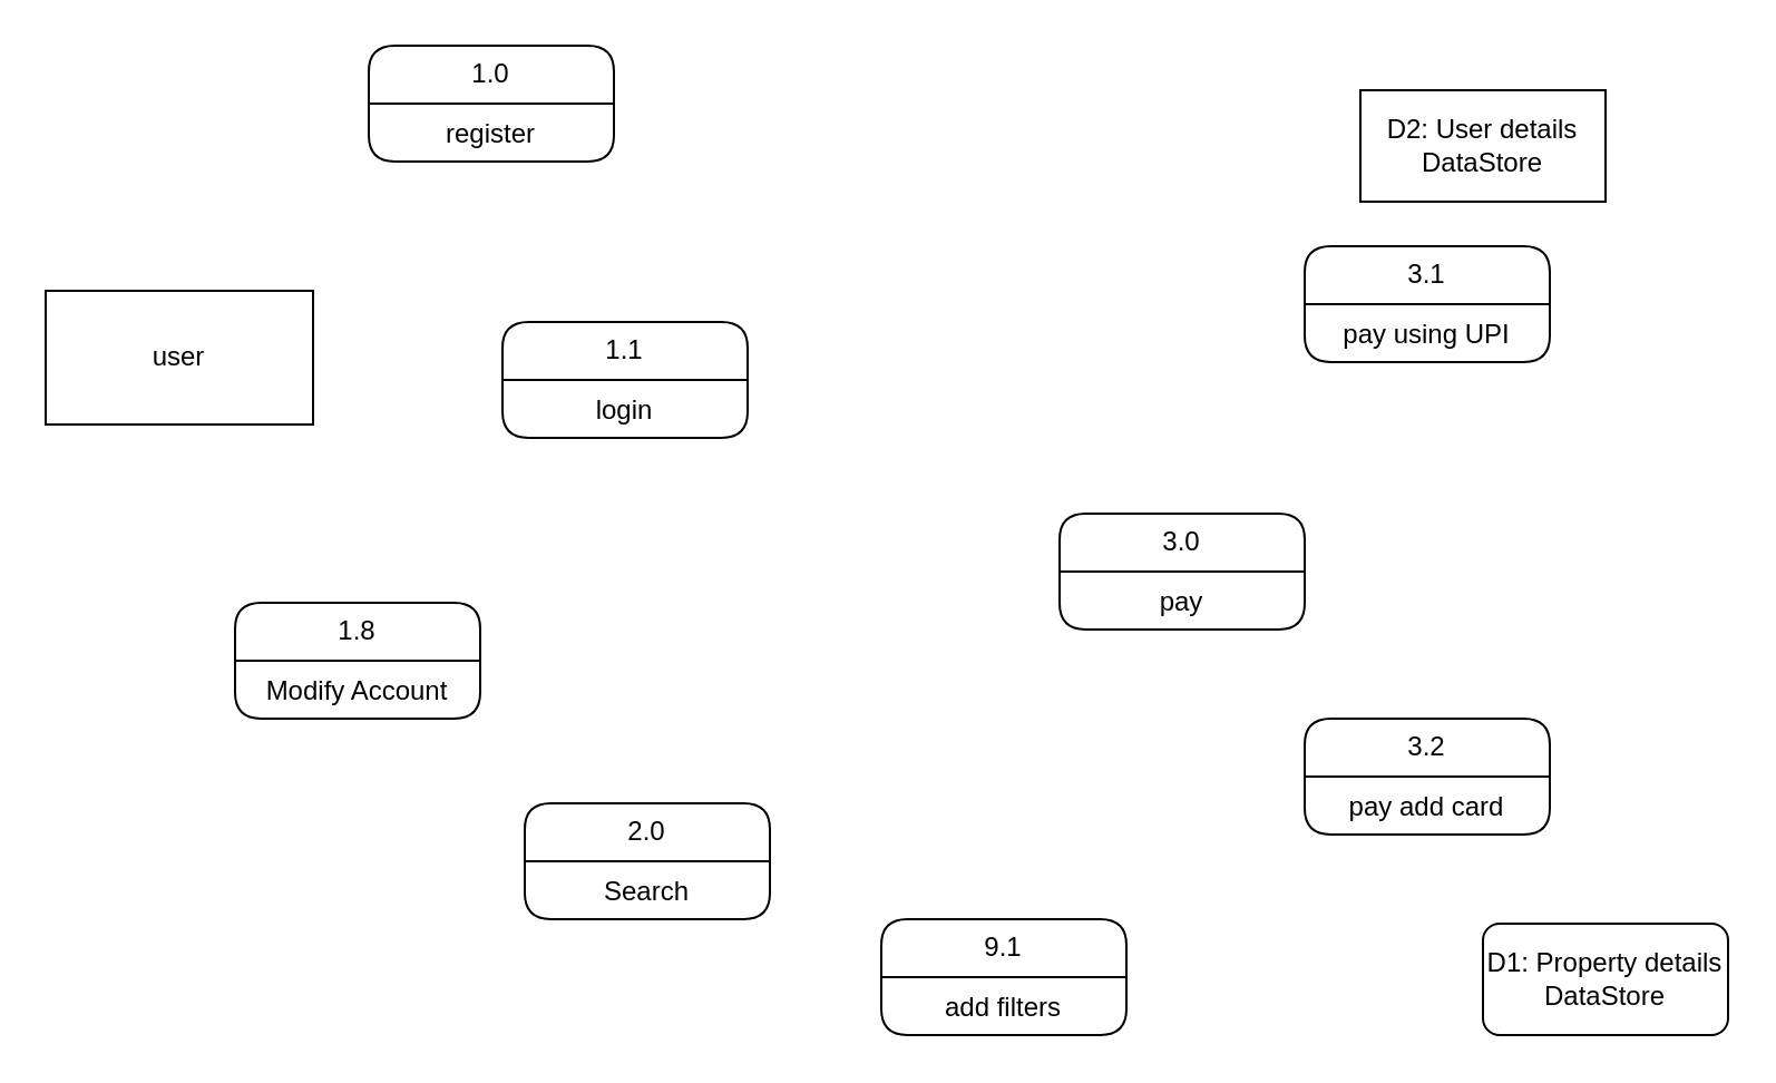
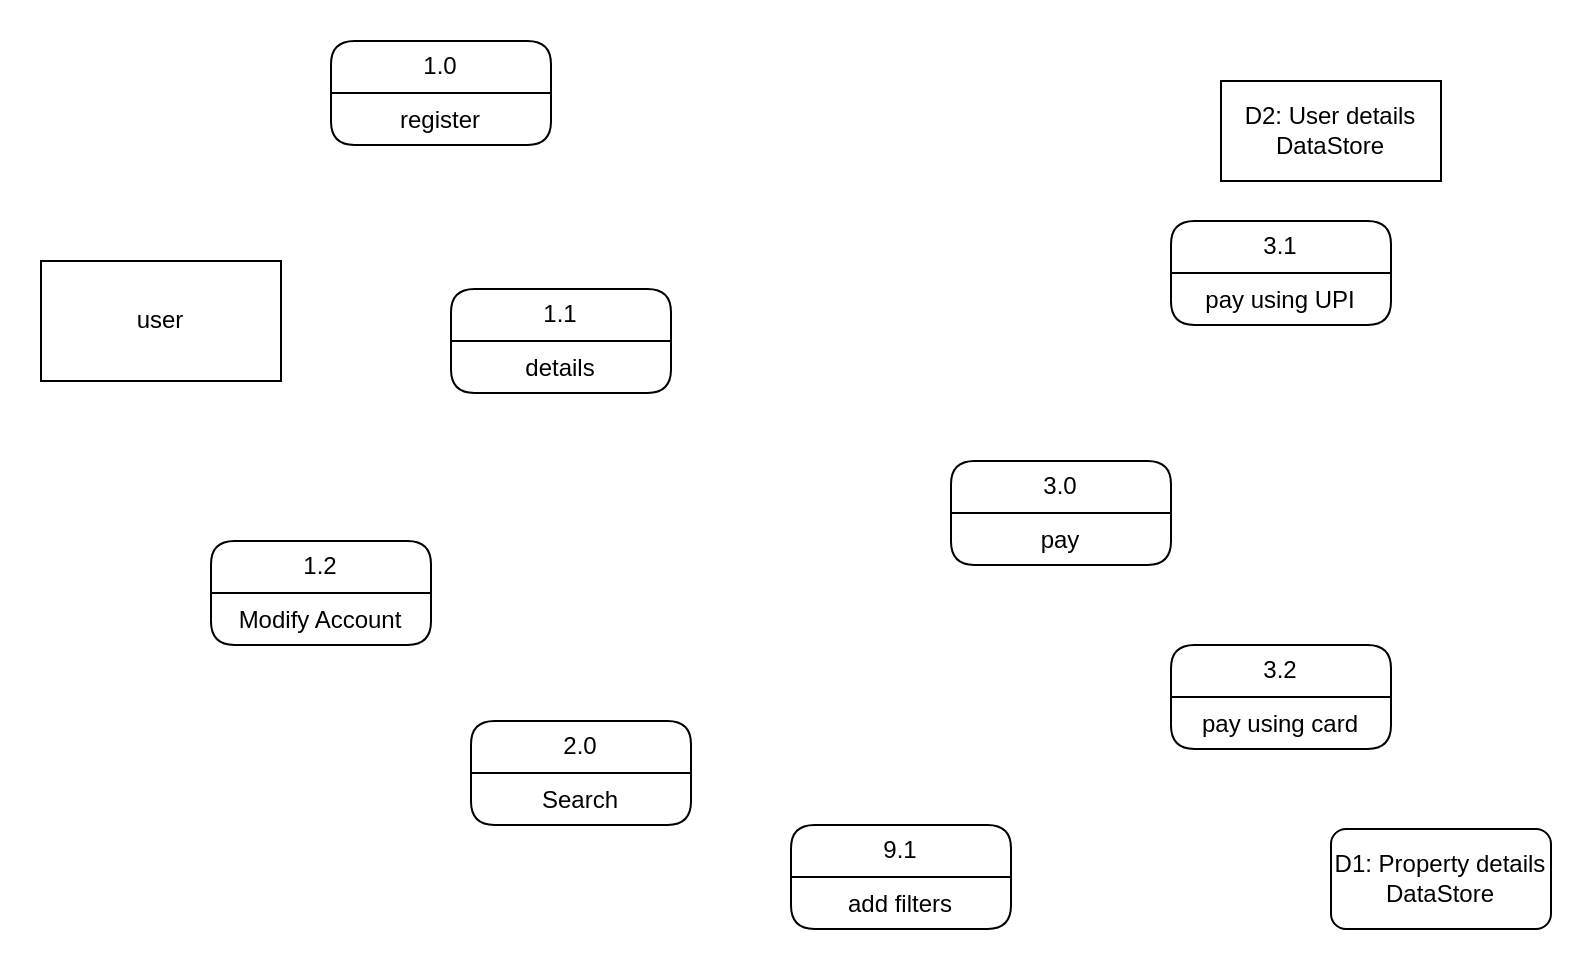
  <mxCell id="0" />
  <mxCell id="1" parent="0" />
  <mxCell id="2" value="user" style="rounded=0;whiteSpace=wrap;html=1;" vertex="1" parent="1"><mxGeometry x="20" y="130" width="120" height="60" as="geometry" /></mxCell>
  <mxCell id="3" value="1.0" style="swimlane;fontStyle=0;childLayout=stackLayout;horizontal=1;startSize=26;fillColor=none;horizontalStack=0;resizeParent=1;resizeParentMax=0;resizeLast=0;collapsible=1;marginBottom=0;whiteSpace=wrap;html=1;rounded=1;" vertex="1" parent="1"><mxGeometry x="165" y="20" width="110" height="52" as="geometry" /></mxCell>
  <mxCell id="4" value="register" style="text;strokeColor=none;fillColor=none;align=center;verticalAlign=top;spacingLeft=4;spacingRight=4;overflow=hidden;rotatable=0;points=[[0,0.5],[1,0.5]];portConstraint=eastwest;whiteSpace=wrap;html=1;" vertex="1" parent="3"><mxGeometry y="26" width="110" height="26" as="geometry" /></mxCell>
  <mxCell id="5" value="1.1" style="swimlane;fontStyle=0;childLayout=stackLayout;horizontal=1;startSize=26;fillColor=none;horizontalStack=0;resizeParent=1;resizeParentMax=0;resizeLast=0;collapsible=1;marginBottom=0;whiteSpace=wrap;html=1;rounded=1;" vertex="1" parent="1"><mxGeometry x="225" y="144" width="110" height="52" as="geometry" /></mxCell>
- <mxCell id="6" value="login" style="text;strokeColor=none;fillColor=none;align=center;verticalAlign=top;spacingLeft=4;spacingRight=4;overflow=hidden;rotatable=0;points=[[0,0.5],[1,0.5]];portConstraint=eastwest;whiteSpace=wrap;html=1;" vertex="1" parent="5"><mxGeometry y="26" width="110" height="26" as="geometry" /></mxCell>
- <mxCell id="7" value="1.8" style="swimlane;fontStyle=0;childLayout=stackLayout;horizontal=1;startSize=26;fillColor=none;horizontalStack=0;resizeParent=1;resizeParentMax=0;resizeLast=0;collapsible=1;marginBottom=0;whiteSpace=wrap;html=1;rounded=1;" vertex="1" parent="1"><mxGeometry x="105" y="270" width="110" height="52" as="geometry" /></mxCell>
+ <mxCell id="6" value="details" style="text;strokeColor=none;fillColor=none;align=center;verticalAlign=top;spacingLeft=4;spacingRight=4;overflow=hidden;rotatable=0;points=[[0,0.5],[1,0.5]];portConstraint=eastwest;whiteSpace=wrap;html=1;" vertex="1" parent="5"><mxGeometry y="26" width="110" height="26" as="geometry" /></mxCell>
+ <mxCell id="7" value="1.2" style="swimlane;fontStyle=0;childLayout=stackLayout;horizontal=1;startSize=26;fillColor=none;horizontalStack=0;resizeParent=1;resizeParentMax=0;resizeLast=0;collapsible=1;marginBottom=0;whiteSpace=wrap;html=1;rounded=1;" vertex="1" parent="1"><mxGeometry x="105" y="270" width="110" height="52" as="geometry" /></mxCell>
  <mxCell id="8" value="Modify Account" style="text;strokeColor=none;fillColor=none;align=center;verticalAlign=top;spacingLeft=4;spacingRight=4;overflow=hidden;rotatable=0;points=[[0,0.5],[1,0.5]];portConstraint=eastwest;whiteSpace=wrap;html=1;" vertex="1" parent="7"><mxGeometry y="26" width="110" height="26" as="geometry" /></mxCell>
  <mxCell id="9" value="2.0" style="swimlane;fontStyle=0;childLayout=stackLayout;horizontal=1;startSize=26;fillColor=none;horizontalStack=0;resizeParent=1;resizeParentMax=0;resizeLast=0;collapsible=1;marginBottom=0;whiteSpace=wrap;html=1;rounded=1;" vertex="1" parent="1"><mxGeometry x="235" y="360" width="110" height="52" as="geometry" /></mxCell>
  <mxCell id="10" value="Search" style="text;strokeColor=none;fillColor=none;align=center;verticalAlign=top;spacingLeft=4;spacingRight=4;overflow=hidden;rotatable=0;points=[[0,0.5],[1,0.5]];portConstraint=eastwest;whiteSpace=wrap;html=1;" vertex="1" parent="9"><mxGeometry y="26" width="110" height="26" as="geometry" /></mxCell>
  <mxCell id="11" value="9.1" style="swimlane;fontStyle=0;childLayout=stackLayout;horizontal=1;startSize=26;fillColor=none;horizontalStack=0;resizeParent=1;resizeParentMax=0;resizeLast=0;collapsible=1;marginBottom=0;whiteSpace=wrap;html=1;rounded=1;" vertex="1" parent="1"><mxGeometry x="395" y="412" width="110" height="52" as="geometry" /></mxCell>
  <mxCell id="12" value="add filters" style="text;strokeColor=none;fillColor=none;align=center;verticalAlign=top;spacingLeft=4;spacingRight=4;overflow=hidden;rotatable=0;points=[[0,0.5],[1,0.5]];portConstraint=eastwest;whiteSpace=wrap;html=1;" vertex="1" parent="11"><mxGeometry y="26" width="110" height="26" as="geometry" /></mxCell>
  <mxCell id="13" value="3.0" style="swimlane;fontStyle=0;childLayout=stackLayout;horizontal=1;startSize=26;fillColor=none;horizontalStack=0;resizeParent=1;resizeParentMax=0;resizeLast=0;collapsible=1;marginBottom=0;whiteSpace=wrap;html=1;rounded=1;" vertex="1" parent="1"><mxGeometry x="475" y="230" width="110" height="52" as="geometry" /></mxCell>
  <mxCell id="14" value="pay" style="text;strokeColor=none;fillColor=none;align=center;verticalAlign=top;spacingLeft=4;spacingRight=4;overflow=hidden;rotatable=0;points=[[0,0.5],[1,0.5]];portConstraint=eastwest;whiteSpace=wrap;html=1;" vertex="1" parent="13"><mxGeometry y="26" width="110" height="26" as="geometry" /></mxCell>
  <mxCell id="15" value="3.1" style="swimlane;fontStyle=0;childLayout=stackLayout;horizontal=1;startSize=26;fillColor=none;horizontalStack=0;resizeParent=1;resizeParentMax=0;resizeLast=0;collapsible=1;marginBottom=0;whiteSpace=wrap;html=1;rounded=1;" vertex="1" parent="1"><mxGeometry x="585" y="110" width="110" height="52" as="geometry" /></mxCell>
  <mxCell id="16" value="pay using UPI" style="text;strokeColor=none;fillColor=none;align=center;verticalAlign=top;spacingLeft=4;spacingRight=4;overflow=hidden;rotatable=0;points=[[0,0.5],[1,0.5]];portConstraint=eastwest;whiteSpace=wrap;html=1;" vertex="1" parent="15"><mxGeometry y="26" width="110" height="26" as="geometry" /></mxCell>
  <mxCell id="17" value="3.2" style="swimlane;fontStyle=0;childLayout=stackLayout;horizontal=1;startSize=26;fillColor=none;horizontalStack=0;resizeParent=1;resizeParentMax=0;resizeLast=0;collapsible=1;marginBottom=0;whiteSpace=wrap;html=1;rounded=1;" vertex="1" parent="1"><mxGeometry x="585" y="322" width="110" height="52" as="geometry" /></mxCell>
- <mxCell id="18" value="pay add card" style="text;strokeColor=none;fillColor=none;align=center;verticalAlign=top;spacingLeft=4;spacingRight=4;overflow=hidden;rotatable=0;points=[[0,0.5],[1,0.5]];portConstraint=eastwest;whiteSpace=wrap;html=1;" vertex="1" parent="17"><mxGeometry y="26" width="110" height="26" as="geometry" /></mxCell>
+ <mxCell id="18" value="pay using card" style="text;strokeColor=none;fillColor=none;align=center;verticalAlign=top;spacingLeft=4;spacingRight=4;overflow=hidden;rotatable=0;points=[[0,0.5],[1,0.5]];portConstraint=eastwest;whiteSpace=wrap;html=1;" vertex="1" parent="17"><mxGeometry y="26" width="110" height="26" as="geometry" /></mxCell>
  <mxCell id="19" value="D1: Property details DataStore" style="html=1;whiteSpace=wrap;rounded=1;" vertex="1" parent="1"><mxGeometry x="665" y="414" width="110" height="50" as="geometry" /></mxCell>
  <mxCell id="20" value="D2: User details DataStore" style="html=1;whiteSpace=wrap;" vertex="1" parent="1"><mxGeometry x="610" y="40" width="110" height="50" as="geometry" /></mxCell>
